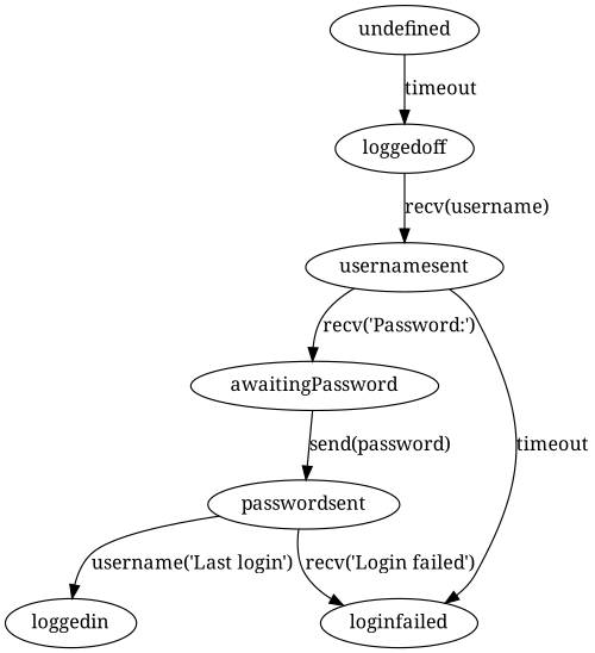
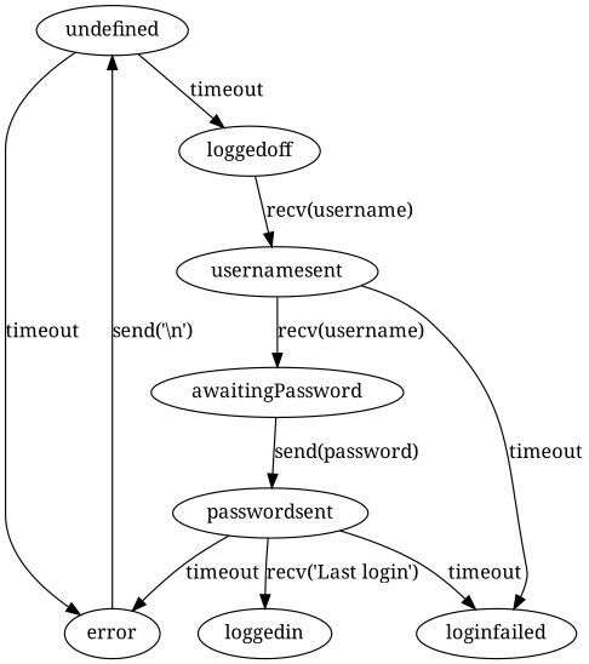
  digraph {
    fontname="Noto Serif"
    node [fontname="Noto Serif"]
    edge [fontname="Noto Serif"]
    undefined
    loggedoff
+   error
    usernamesent
    awaitingPassword
    loginfailed
    passwordsent
    loggedin
    undefined -> loggedoff [label=timeout]
+   undefined -> error [label=timeout]
    loggedoff -> usernamesent [label="recv(username)"]
-   usernamesent -> awaitingPassword [label="recv('Password:')"]
+   error -> undefined [label="send('\\n')"]
+   usernamesent -> awaitingPassword [label="recv(username)"]
    usernamesent -> loginfailed [label=timeout]
    awaitingPassword -> passwordsent [label="send(password)"]
-   passwordsent -> loginfailed [label="recv('Login failed')"]
-   passwordsent -> loggedin [label="username('Last login')"]
+   passwordsent -> error [label=timeout]
+   passwordsent -> loginfailed [label=timeout]
+   passwordsent -> loggedin [label="recv('Last login')"]
  }
